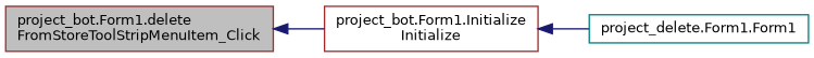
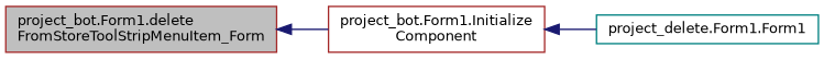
  digraph {
    rankdir=LR
    node [color=brown fillcolor=white fontname=Helvetica fontsize=10 shape=record style=filled]
    edge [color=midnightblue dir=back fontname=Helvetica fontsize=10 labelfontname=Helvetica labelfontsize=10 style=solid]
-   n1 [fillcolor=grey75 fontcolor=black height=0.2 label="project_bot.Form1.delete\lFromStoreToolStripMenuItem_Click" width=0.4]
-   n2 [height=0.2 label="project_bot.Form1.Initialize\lInitialize" width=0.4]
+   n1 [fillcolor=grey75 fontcolor=black height=0.2 label="project_bot.Form1.delete\lFromStoreToolStripMenuItem_Form" width=0.4]
+   n2 [height=0.2 label="project_bot.Form1.Initialize\lComponent" width=0.4]
    n3 [color=teal height=0.2 label="project_delete.Form1.Form1" width=0.4]
    n1 -> n2
    n2 -> n3
  }
